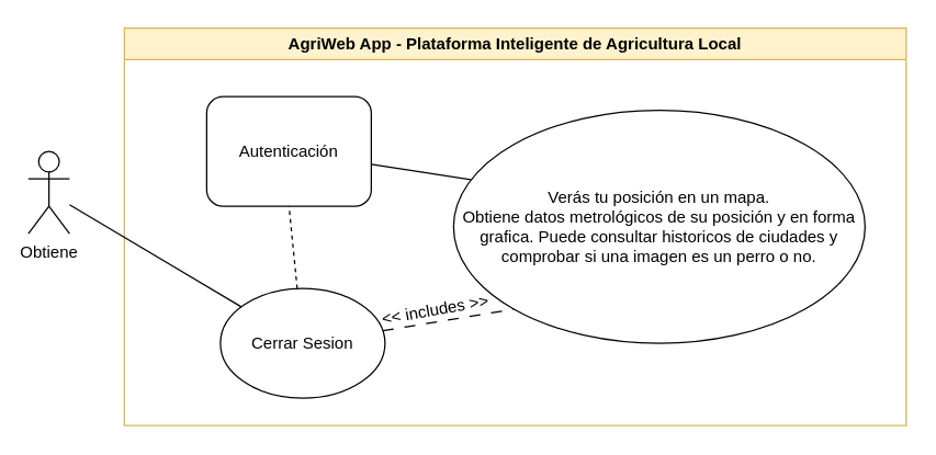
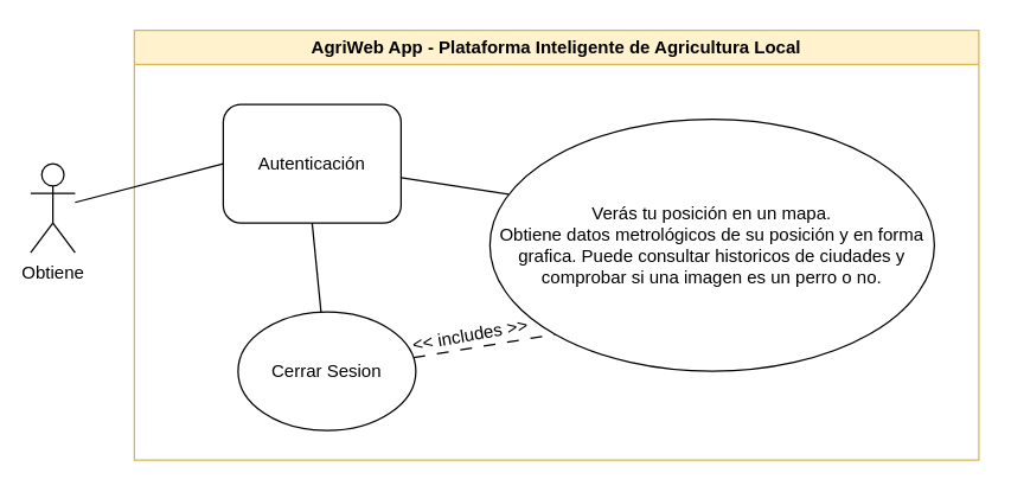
  <mxCell id="0" />
  <mxCell id="1" parent="0" />
  <mxCell id="2" value="AgriWeb App - Plataforma Inteligente de Agricultura Local" style="swimlane;whiteSpace=wrap;html=1;fillColor=#fff2cc;strokeColor=#d6b656;" vertex="1" parent="1"><mxGeometry x="90" y="20" width="570" height="290" as="geometry" /></mxCell>
  <mxCell id="3" value="Autenticación" style="whiteSpace=wrap;html=1;rounded=1;" vertex="1" parent="2"><mxGeometry x="60" y="50" width="120" height="80" as="geometry" /></mxCell>
  <mxCell id="4" value="Verás tu posición en un mapa.&lt;div&gt;Obtiene datos metrológicos de su posición y en forma grafica. Puede consultar historicos de ciudades y comprobar si una imagen es un perro o no.&lt;/div&gt;" style="ellipse;whiteSpace=wrap;html=1;" vertex="1" parent="2"><mxGeometry x="240" y="60" width="300" height="170" as="geometry" /></mxCell>
  <mxCell id="5" style="rounded=0;orthogonalLoop=1;jettySize=auto;html=1;endArrow=none;startFill=0;entryX=0.042;entryY=0.298;entryDx=0;entryDy=0;entryPerimeter=0;" edge="1" parent="2" source="3" target="4"><mxGeometry relative="1" as="geometry"><mxPoint x="250" y="110" as="targetPoint" /></mxGeometry></mxCell>
- <mxCell id="6" style="rounded=0;orthogonalLoop=1;jettySize=auto;html=1;entryX=0.5;entryY=1;entryDx=0;entryDy=0;endArrow=none;startFill=0;dashed=1;" edge="1" parent="2" source="8" target="3"><mxGeometry relative="1" as="geometry" /></mxCell>
+ <mxCell id="6" style="rounded=0;orthogonalLoop=1;jettySize=auto;html=1;entryX=0.5;entryY=1;entryDx=0;entryDy=0;endArrow=none;startFill=0;" edge="1" parent="2" source="8" target="3"><mxGeometry relative="1" as="geometry" /></mxCell>
  <mxCell id="7" style="rounded=0;orthogonalLoop=1;jettySize=auto;html=1;entryX=0;entryY=1;entryDx=0;entryDy=0;dashed=1;dashPattern=8 8;endArrow=none;startFill=0;" edge="1" parent="2" source="8" target="4"><mxGeometry relative="1" as="geometry" /></mxCell>
  <mxCell id="8" value="Cerrar Sesion" style="ellipse;whiteSpace=wrap;html=1;" vertex="1" parent="2"><mxGeometry x="70" y="190" width="120" height="80" as="geometry" /></mxCell>
  <mxCell id="9" value="&amp;lt;&amp;lt; includes &amp;gt;&amp;gt;" style="text;html=1;align=center;verticalAlign=middle;whiteSpace=wrap;rounded=0;rotation=-10;" vertex="1" parent="2"><mxGeometry x="172" y="196" width="110" height="20" as="geometry" /></mxCell>
- <mxCell id="10" style="rounded=0;orthogonalLoop=1;jettySize=auto;html=1;endArrow=none;startFill=0;" edge="1" parent="1" source="11" target="8"><mxGeometry relative="1" as="geometry" /></mxCell>
+ <mxCell id="10" style="rounded=0;orthogonalLoop=1;jettySize=auto;html=1;entryX=0;entryY=0.5;entryDx=0;entryDy=0;endArrow=none;startFill=0;" edge="1" parent="1" source="11" target="3"><mxGeometry relative="1" as="geometry" /></mxCell>
  <mxCell id="11" value="Obtiene" style="shape=umlActor;verticalLabelPosition=bottom;verticalAlign=top;html=1;outlineConnect=0;" vertex="1" parent="1"><mxGeometry x="20" y="110" width="30" height="60" as="geometry" /></mxCell>
